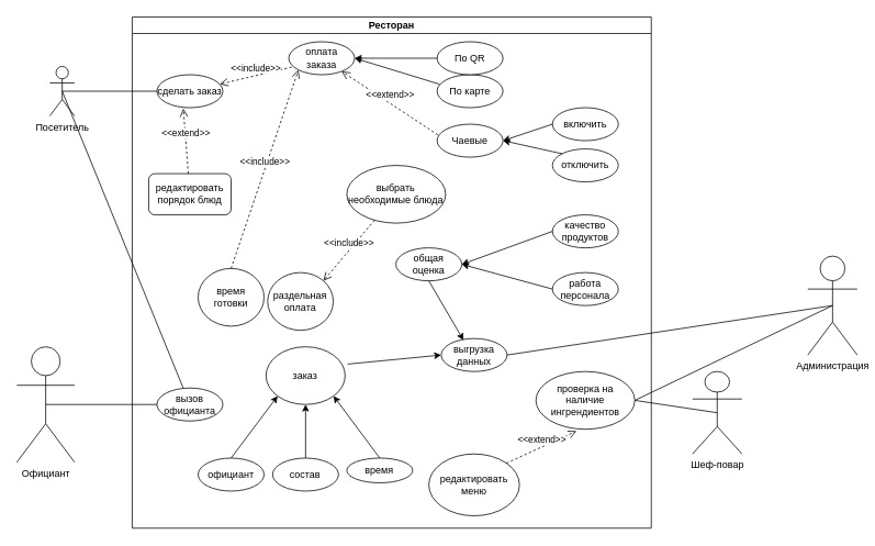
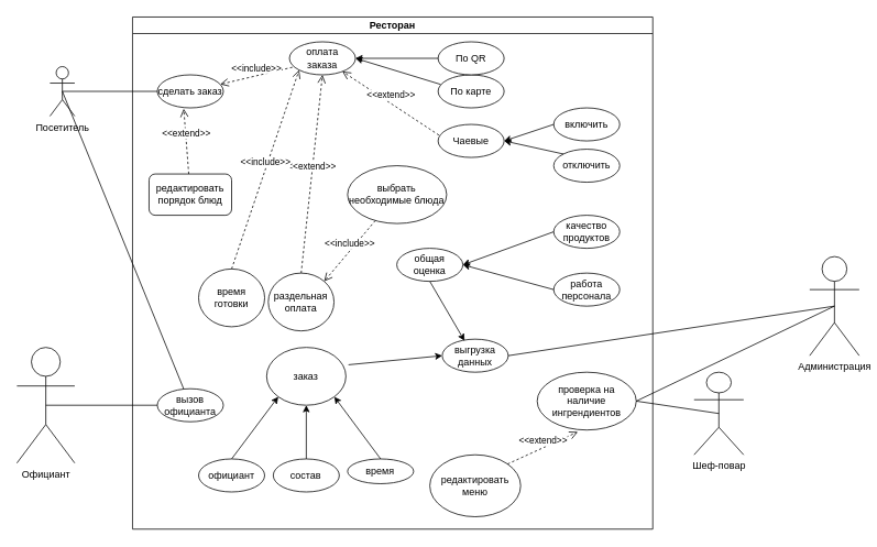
  <mxCell id="0" />
  <mxCell id="1" parent="0" />
  <mxCell id="2" value="Посетитель" style="shape=umlActor;verticalLabelPosition=bottom;verticalAlign=top;html=1;" parent="1" vertex="1"><mxGeometry x="60" y="80" width="30" height="60" as="geometry" /></mxCell>
  <mxCell id="3" value="Официант" style="shape=umlActor;verticalLabelPosition=bottom;verticalAlign=top;html=1;" parent="1" vertex="1"><mxGeometry x="20" y="420" width="70" height="140" as="geometry" /></mxCell>
  <mxCell id="4" value="сделать заказ" style="ellipse;whiteSpace=wrap;html=1;" parent="1" vertex="1"><mxGeometry x="190" y="90" width="80" height="40" as="geometry" /></mxCell>
  <mxCell id="5" value="Ресторан" style="swimlane;startSize=20;" parent="1" vertex="1"><mxGeometry x="160" y="20" width="630" height="620" as="geometry"><mxRectangle x="210" y="30" width="100" height="30" as="alternateBounds" /></mxGeometry></mxCell>
  <mxCell id="6" value="оплата заказа" style="ellipse;whiteSpace=wrap;html=1;" parent="5" vertex="1"><mxGeometry x="190" y="30" width="80" height="40" as="geometry" /></mxCell>
  <mxCell id="7" value="По карте" style="ellipse;whiteSpace=wrap;html=1;" parent="5" vertex="1"><mxGeometry x="370" y="70" width="80" height="40" as="geometry" /></mxCell>
  <mxCell id="8" value="По QR" style="ellipse;whiteSpace=wrap;html=1;" parent="5" vertex="1"><mxGeometry x="370" y="30" width="80" height="40" as="geometry" /></mxCell>
  <mxCell id="9" value="" style="endArrow=classic;html=1;rounded=0;entryX=1;entryY=0.5;entryDx=0;entryDy=0;exitX=0.04;exitY=0.29;exitDx=0;exitDy=0;exitPerimeter=0;" parent="5" source="7" target="6" edge="1"><mxGeometry width="50" height="50" relative="1" as="geometry"><mxPoint x="180" y="150" as="sourcePoint" /><mxPoint x="230" y="100" as="targetPoint" /></mxGeometry></mxCell>
  <mxCell id="10" value="" style="endArrow=classic;html=1;rounded=0;" parent="5" source="8" target="6" edge="1"><mxGeometry width="50" height="50" relative="1" as="geometry"><mxPoint x="293" y="72" as="sourcePoint" /><mxPoint x="242" y="84" as="targetPoint" /></mxGeometry></mxCell>
  <mxCell id="11" value="редактировать порядок блюд" style="whiteSpace=wrap;html=1;rounded=1;" parent="5" vertex="1"><mxGeometry x="20" y="190" width="100" height="50" as="geometry" /></mxCell>
  <mxCell id="12" value="вызов официанта" style="ellipse;whiteSpace=wrap;html=1;" parent="5" vertex="1"><mxGeometry x="30" y="450" width="80" height="40" as="geometry" /></mxCell>
  <mxCell id="13" value="редактировать меню" style="ellipse;whiteSpace=wrap;html=1;" parent="5" vertex="1"><mxGeometry x="360" y="530" width="110" height="75" as="geometry" /></mxCell>
  <mxCell id="14" value="выгрузка данных" style="ellipse;whiteSpace=wrap;html=1;" parent="5" vertex="1"><mxGeometry x="375" y="390" width="80" height="40" as="geometry" /></mxCell>
  <mxCell id="15" value="общая оценка" style="ellipse;whiteSpace=wrap;html=1;" parent="5" vertex="1"><mxGeometry x="320" y="280" width="80" height="40" as="geometry" /></mxCell>
  <mxCell id="16" value="заказ" style="ellipse;whiteSpace=wrap;html=1;" parent="5" vertex="1"><mxGeometry x="162.4" y="400" width="96" height="70" as="geometry" /></mxCell>
  <mxCell id="17" value="" style="endArrow=classic;html=1;rounded=0;exitX=0.5;exitY=1;exitDx=0;exitDy=0;entryX=0.338;entryY=0.05;entryDx=0;entryDy=0;entryPerimeter=0;" parent="5" source="15" target="14" edge="1"><mxGeometry width="50" height="50" relative="1" as="geometry"><mxPoint x="362.4" y="360" as="sourcePoint" /><mxPoint x="350.0" y="410.4" as="targetPoint" /></mxGeometry></mxCell>
  <mxCell id="18" value="" style="endArrow=classic;html=1;rounded=0;exitX=1.032;exitY=0.3;exitDx=0;exitDy=0;entryX=0;entryY=0.5;entryDx=0;entryDy=0;exitPerimeter=0;" parent="5" source="16" target="14" edge="1"><mxGeometry width="50" height="50" relative="1" as="geometry"><mxPoint x="291.4" y="526" as="sourcePoint" /><mxPoint x="342.116" y="444.142" as="targetPoint" /></mxGeometry></mxCell>
  <mxCell id="19" value="работа персонала" style="ellipse;whiteSpace=wrap;html=1;" parent="5" vertex="1"><mxGeometry x="510" y="310" width="80" height="40" as="geometry" /></mxCell>
  <mxCell id="20" value="качество продуктов" style="ellipse;whiteSpace=wrap;html=1;" parent="5" vertex="1"><mxGeometry x="510" y="240" width="80" height="40" as="geometry" /></mxCell>
  <mxCell id="21" value="официант" style="ellipse;whiteSpace=wrap;html=1;" parent="5" vertex="1"><mxGeometry x="80" y="535" width="80" height="40" as="geometry" /></mxCell>
  <mxCell id="22" value="состав" style="ellipse;whiteSpace=wrap;html=1;" parent="5" vertex="1"><mxGeometry x="170.4" y="535" width="80" height="40" as="geometry" /></mxCell>
  <mxCell id="23" value="время" style="ellipse;whiteSpace=wrap;html=1;" parent="5" vertex="1"><mxGeometry x="260.4" y="535" width="80" height="30" as="geometry" /></mxCell>
  <mxCell id="24" value="" style="endArrow=classic;html=1;rounded=0;exitX=0;exitY=0.5;exitDx=0;exitDy=0;entryX=1;entryY=0.5;entryDx=0;entryDy=0;" parent="5" source="19" target="15" edge="1"><mxGeometry width="50" height="50" relative="1" as="geometry"><mxPoint x="280.4" y="350" as="sourcePoint" /><mxPoint x="460" y="330" as="targetPoint" /></mxGeometry></mxCell>
  <mxCell id="25" value="" style="endArrow=classic;html=1;rounded=0;exitX=0;exitY=0.5;exitDx=0;exitDy=0;entryX=1;entryY=0.5;entryDx=0;entryDy=0;" parent="5" source="20" target="15" edge="1"><mxGeometry width="50" height="50" relative="1" as="geometry"><mxPoint x="340.4" y="410" as="sourcePoint" /><mxPoint x="460" y="320" as="targetPoint" /></mxGeometry></mxCell>
  <mxCell id="26" value="" style="endArrow=classic;html=1;rounded=0;exitX=0.5;exitY=0;exitDx=0;exitDy=0;entryX=0;entryY=1;entryDx=0;entryDy=0;" parent="5" source="21" target="16" edge="1"><mxGeometry width="50" height="50" relative="1" as="geometry"><mxPoint x="350.4" y="420" as="sourcePoint" /><mxPoint x="380.4" y="440" as="targetPoint" /></mxGeometry></mxCell>
  <mxCell id="27" value="" style="endArrow=classic;html=1;rounded=0;exitX=0.5;exitY=0;exitDx=0;exitDy=0;entryX=1;entryY=1;entryDx=0;entryDy=0;" parent="5" source="23" target="16" edge="1"><mxGeometry width="50" height="50" relative="1" as="geometry"><mxPoint x="360.4" y="430" as="sourcePoint" /><mxPoint x="390.4" y="450" as="targetPoint" /></mxGeometry></mxCell>
  <mxCell id="28" value="" style="endArrow=classic;html=1;rounded=0;exitX=0.5;exitY=0;exitDx=0;exitDy=0;entryX=0.5;entryY=1;entryDx=0;entryDy=0;" parent="5" source="22" target="16" edge="1"><mxGeometry width="50" height="50" relative="1" as="geometry"><mxPoint x="370.4" y="440" as="sourcePoint" /><mxPoint x="400.4" y="460" as="targetPoint" /></mxGeometry></mxCell>
  <mxCell id="29" value="Чаевые" style="ellipse;whiteSpace=wrap;html=1;" parent="5" vertex="1"><mxGeometry x="370" y="130" width="80" height="40" as="geometry" /></mxCell>
  <mxCell id="30" value="отключить" style="ellipse;whiteSpace=wrap;html=1;" parent="5" vertex="1"><mxGeometry x="510" y="160" width="80" height="40" as="geometry" /></mxCell>
  <mxCell id="31" value="включить" style="ellipse;whiteSpace=wrap;html=1;" parent="5" vertex="1"><mxGeometry x="510" y="110" width="80" height="40" as="geometry" /></mxCell>
  <mxCell id="32" value="" style="endArrow=classic;html=1;rounded=0;entryX=1;entryY=0.5;entryDx=0;entryDy=0;exitX=0;exitY=0.5;exitDx=0;exitDy=0;" parent="5" source="31" target="29" edge="1"><mxGeometry width="50" height="50" relative="1" as="geometry"><mxPoint x="500" y="220" as="sourcePoint" /><mxPoint x="500" y="170" as="targetPoint" /></mxGeometry></mxCell>
  <mxCell id="33" value="" style="endArrow=classic;html=1;rounded=0;exitX=0;exitY=0;exitDx=0;exitDy=0;entryX=1;entryY=0.5;entryDx=0;entryDy=0;" parent="5" source="30" target="29" edge="1"><mxGeometry width="50" height="50" relative="1" as="geometry"><mxPoint x="450" y="260" as="sourcePoint" /><mxPoint x="430" y="160" as="targetPoint" /></mxGeometry></mxCell>
  <mxCell id="34" value="&amp;lt;&amp;lt;extend&amp;gt;&amp;gt;" style="html=1;verticalAlign=bottom;endArrow=open;dashed=1;endSize=8;curved=0;rounded=0;exitX=0.013;exitY=0.325;exitDx=0;exitDy=0;exitPerimeter=0;" parent="5" source="29" target="6" edge="1"><mxGeometry relative="1" as="geometry"><mxPoint x="410" y="150" as="sourcePoint" /><mxPoint x="118" y="114" as="targetPoint" /></mxGeometry></mxCell>
  <mxCell id="35" value="раздельная оплата" style="ellipse;whiteSpace=wrap;html=1;" parent="5" vertex="1"><mxGeometry x="164.4" y="310" width="79.6" height="70" as="geometry" /></mxCell>
+ <mxCell id="36" value="&amp;lt;&amp;lt;extend&amp;gt;&amp;gt;" style="html=1;verticalAlign=bottom;endArrow=open;dashed=1;endSize=8;curved=0;rounded=0;entryX=0.5;entryY=1;entryDx=0;entryDy=0;exitX=0.5;exitY=0;exitDx=0;exitDy=0;" parent="5" source="35" target="6" edge="1"><mxGeometry relative="1" as="geometry"><mxPoint x="200" y="130" as="sourcePoint" /><mxPoint x="128" y="124" as="targetPoint" /></mxGeometry></mxCell>
  <mxCell id="37" value="время готовки" style="ellipse;whiteSpace=wrap;html=1;" parent="5" vertex="1"><mxGeometry x="80" y="305" width="80" height="70" as="geometry" /></mxCell>
  <mxCell id="38" value="&amp;lt;&amp;lt;include&amp;gt;&amp;gt;&lt;br&gt;" style="html=1;verticalAlign=bottom;endArrow=open;dashed=1;endSize=8;curved=0;rounded=0;entryX=0;entryY=1;entryDx=0;entryDy=0;exitX=0.5;exitY=0;exitDx=0;exitDy=0;" parent="5" source="37" target="6" edge="1"><mxGeometry relative="1" as="geometry"><mxPoint x="140" y="250" as="sourcePoint" /><mxPoint x="124" y="89" as="targetPoint" /></mxGeometry></mxCell>
  <mxCell id="39" value="выбрать необходимые блюда" style="ellipse;whiteSpace=wrap;html=1;" parent="5" vertex="1"><mxGeometry x="260.4" y="180" width="120" height="70" as="geometry" /></mxCell>
  <mxCell id="40" value="&amp;lt;&amp;lt;include&amp;gt;&amp;gt;&lt;br&gt;" style="html=1;verticalAlign=bottom;endArrow=open;dashed=1;endSize=8;curved=0;rounded=0;entryX=1;entryY=0;entryDx=0;entryDy=0;" parent="5" source="39" target="35" edge="1"><mxGeometry relative="1" as="geometry"><mxPoint x="230" y="210" as="sourcePoint" /><mxPoint x="240" y="80" as="targetPoint" /></mxGeometry></mxCell>
  <mxCell id="41" value="проверка на наличие ингрендиентов" style="ellipse;whiteSpace=wrap;html=1;" parent="5" vertex="1"><mxGeometry x="490" y="430" width="120" height="70" as="geometry" /></mxCell>
  <mxCell id="42" value="&amp;lt;&amp;lt;extend&amp;gt;&amp;gt;" style="html=1;verticalAlign=bottom;endArrow=open;dashed=1;endSize=8;curved=0;rounded=0;entryX=0.41;entryY=1.032;entryDx=0;entryDy=0;exitX=1;exitY=0;exitDx=0;exitDy=0;entryPerimeter=0;" parent="5" source="13" target="41" edge="1"><mxGeometry relative="1" as="geometry"><mxPoint x="618" y="647" as="sourcePoint" /><mxPoint x="520" y="510" as="targetPoint" /></mxGeometry></mxCell>
  <mxCell id="43" style="edgeStyle=orthogonalEdgeStyle;rounded=0;orthogonalLoop=1;jettySize=auto;html=1;exitX=0.5;exitY=1;exitDx=0;exitDy=0;" edge="1" parent="5" source="20" target="20"><mxGeometry relative="1" as="geometry" /></mxCell>
  <mxCell id="44" value="&amp;lt;&amp;lt;include&amp;gt;&amp;gt;&lt;br&gt;" style="html=1;verticalAlign=bottom;endArrow=open;dashed=1;endSize=8;curved=0;rounded=0;exitX=0.045;exitY=0.77;exitDx=0;exitDy=0;exitPerimeter=0;" parent="1" source="6" target="4" edge="1"><mxGeometry relative="1" as="geometry"><mxPoint x="350" y="110" as="sourcePoint" /><mxPoint x="270" y="110" as="targetPoint" /></mxGeometry></mxCell>
  <mxCell id="45" value="" style="endArrow=none;html=1;rounded=0;exitX=0.5;exitY=0.5;exitDx=0;exitDy=0;exitPerimeter=0;" parent="1" source="2" target="4" edge="1"><mxGeometry width="50" height="50" relative="1" as="geometry"><mxPoint x="180" y="210" as="sourcePoint" /><mxPoint x="230" y="160" as="targetPoint" /></mxGeometry></mxCell>
  <mxCell id="46" value="&amp;lt;&amp;lt;extend&amp;gt;&amp;gt;" style="html=1;verticalAlign=bottom;endArrow=open;dashed=1;endSize=8;curved=0;rounded=0;entryX=0.4;entryY=1.025;entryDx=0;entryDy=0;entryPerimeter=0;" parent="1" source="11" target="4" edge="1"><mxGeometry relative="1" as="geometry"><mxPoint x="240" y="180" as="sourcePoint" /><mxPoint x="248" y="240" as="targetPoint" /></mxGeometry></mxCell>
  <mxCell id="47" value="" style="endArrow=none;html=1;rounded=0;entryX=0.5;entryY=0.5;entryDx=0;entryDy=0;entryPerimeter=0;" parent="1" source="12" target="2" edge="1"><mxGeometry width="50" height="50" relative="1" as="geometry"><mxPoint x="90" y="230" as="sourcePoint" /><mxPoint x="190" y="230" as="targetPoint" /></mxGeometry></mxCell>
  <mxCell id="48" value="" style="endArrow=none;html=1;rounded=0;entryX=0;entryY=0.5;entryDx=0;entryDy=0;exitX=0.5;exitY=0.5;exitDx=0;exitDy=0;exitPerimeter=0;" parent="1" source="3" target="12" edge="1"><mxGeometry width="50" height="50" relative="1" as="geometry"><mxPoint x="70" y="310" as="sourcePoint" /><mxPoint x="170" y="310" as="targetPoint" /></mxGeometry></mxCell>
  <mxCell id="49" value="Администрация" style="shape=umlActor;verticalLabelPosition=bottom;verticalAlign=top;html=1;" parent="1" vertex="1"><mxGeometry x="980" y="310" width="60" height="120" as="geometry" /></mxCell>
  <mxCell id="50" value="" style="endArrow=none;html=1;rounded=0;exitX=1;exitY=0.5;exitDx=0;exitDy=0;entryX=0.5;entryY=0.5;entryDx=0;entryDy=0;entryPerimeter=0;" parent="1" source="41" target="49" edge="1"><mxGeometry width="50" height="50" relative="1" as="geometry"><mxPoint x="590" y="401" as="sourcePoint" /><mxPoint x="1010" y="480" as="targetPoint" /></mxGeometry></mxCell>
  <mxCell id="51" value="" style="endArrow=none;html=1;rounded=0;exitX=1;exitY=0.5;exitDx=0;exitDy=0;entryX=0.5;entryY=0.5;entryDx=0;entryDy=0;entryPerimeter=0;" parent="1" source="14" target="49" edge="1"><mxGeometry width="50" height="50" relative="1" as="geometry"><mxPoint x="650" y="320" as="sourcePoint" /><mxPoint x="700" y="270" as="targetPoint" /></mxGeometry></mxCell>
  <mxCell id="52" value="Шеф-повар" style="shape=umlActor;verticalLabelPosition=bottom;verticalAlign=top;html=1;" parent="1" vertex="1"><mxGeometry x="840" y="450" width="60" height="100" as="geometry" /></mxCell>
  <mxCell id="53" value="" style="endArrow=none;html=1;rounded=0;exitX=1;exitY=0.5;exitDx=0;exitDy=0;entryX=0.5;entryY=0.5;entryDx=0;entryDy=0;entryPerimeter=0;" parent="1" source="41" target="52" edge="1"><mxGeometry width="50" height="50" relative="1" as="geometry"><mxPoint x="620" y="501" as="sourcePoint" /><mxPoint x="720" y="440" as="targetPoint" /></mxGeometry></mxCell>
